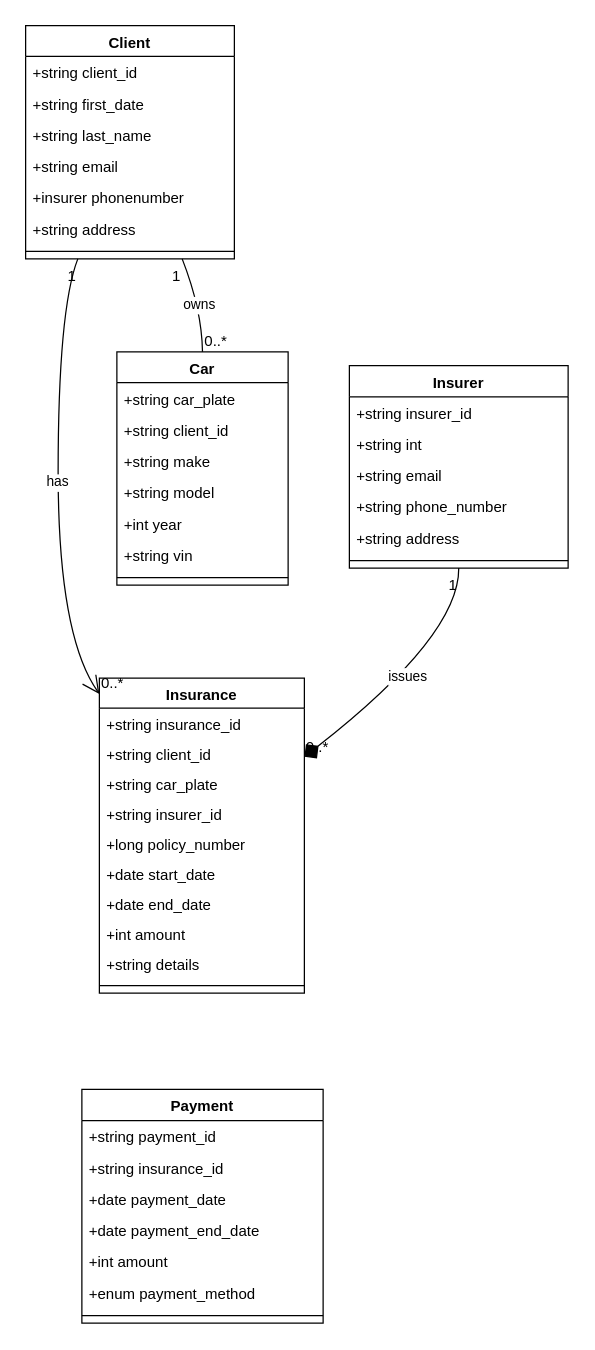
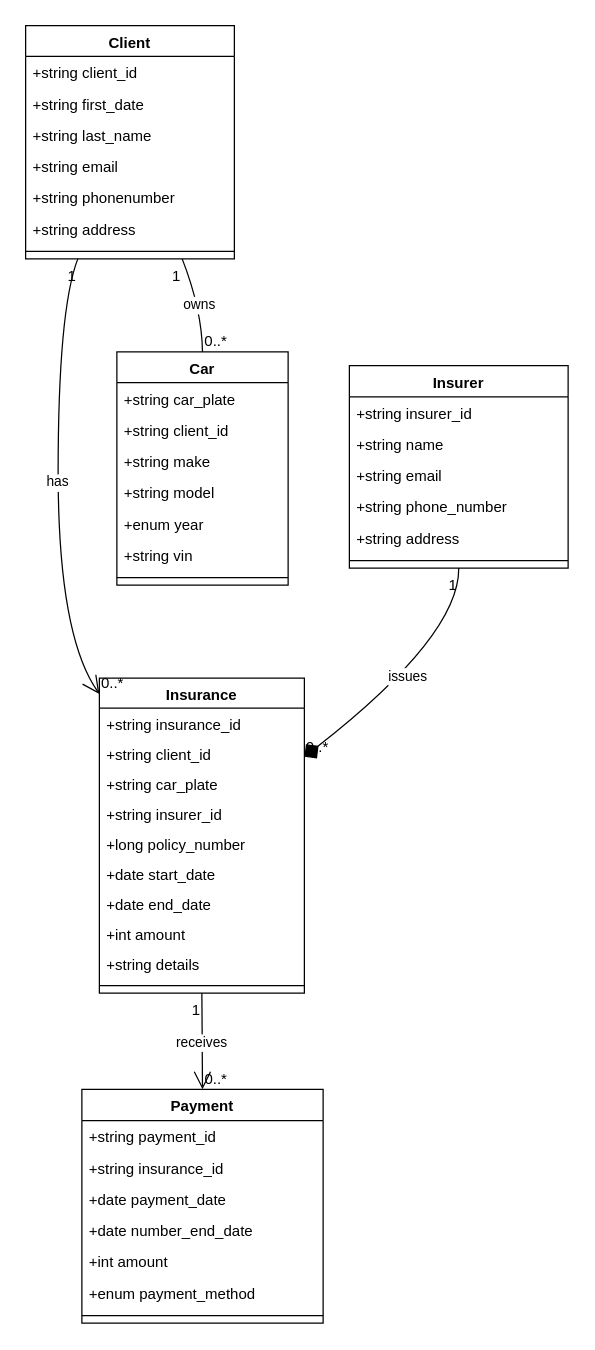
  <mxCell id="0" />
  <mxCell id="1" parent="0" />
  <mxCell id="2" value="Client" style="swimlane;fontStyle=1;align=center;verticalAlign=top;childLayout=stackLayout;horizontal=1;startSize=24.6;horizontalStack=0;resizeParent=1;resizeParentMax=0;resizeLast=0;collapsible=0;marginBottom=0;" vertex="1" parent="1"><mxGeometry x="20" y="20" width="167" height="186.6" as="geometry" /></mxCell>
  <mxCell id="3" value="+string client_id" style="text;strokeColor=none;fillColor=none;align=left;verticalAlign=top;spacingLeft=4;spacingRight=4;overflow=hidden;rotatable=0;points=[[0,0.5],[1,0.5]];portConstraint=eastwest;" vertex="1" parent="2"><mxGeometry y="24.6" width="167" height="25" as="geometry" /></mxCell>
  <mxCell id="4" value="+string first_date" style="text;strokeColor=none;fillColor=none;align=left;verticalAlign=top;spacingLeft=4;spacingRight=4;overflow=hidden;rotatable=0;points=[[0,0.5],[1,0.5]];portConstraint=eastwest;" vertex="1" parent="2"><mxGeometry y="49.6" width="167" height="25" as="geometry" /></mxCell>
  <mxCell id="5" value="+string last_name" style="text;strokeColor=none;fillColor=none;align=left;verticalAlign=top;spacingLeft=4;spacingRight=4;overflow=hidden;rotatable=0;points=[[0,0.5],[1,0.5]];portConstraint=eastwest;" vertex="1" parent="2"><mxGeometry y="74.6" width="167" height="25" as="geometry" /></mxCell>
  <mxCell id="6" value="+string email" style="text;strokeColor=none;fillColor=none;align=left;verticalAlign=top;spacingLeft=4;spacingRight=4;overflow=hidden;rotatable=0;points=[[0,0.5],[1,0.5]];portConstraint=eastwest;" vertex="1" parent="2"><mxGeometry y="99.6" width="167" height="25" as="geometry" /></mxCell>
- <mxCell id="7" value="+insurer phonenumber" style="text;strokeColor=none;fillColor=none;align=left;verticalAlign=top;spacingLeft=4;spacingRight=4;overflow=hidden;rotatable=0;points=[[0,0.5],[1,0.5]];portConstraint=eastwest;" vertex="1" parent="2"><mxGeometry y="124.6" width="167" height="25" as="geometry" /></mxCell>
+ <mxCell id="7" value="+string phonenumber" style="text;strokeColor=none;fillColor=none;align=left;verticalAlign=top;spacingLeft=4;spacingRight=4;overflow=hidden;rotatable=0;points=[[0,0.5],[1,0.5]];portConstraint=eastwest;" vertex="1" parent="2"><mxGeometry y="124.6" width="167" height="25" as="geometry" /></mxCell>
  <mxCell id="8" value="+string address" style="text;strokeColor=none;fillColor=none;align=left;verticalAlign=top;spacingLeft=4;spacingRight=4;overflow=hidden;rotatable=0;points=[[0,0.5],[1,0.5]];portConstraint=eastwest;" vertex="1" parent="2"><mxGeometry y="149.6" width="167" height="25" as="geometry" /></mxCell>
  <mxCell id="9" style="line;strokeWidth=1;fillColor=none;align=left;verticalAlign=middle;spacingTop=-1;spacingLeft=3;spacingRight=3;rotatable=0;labelPosition=right;points=[];portConstraint=eastwest;strokeColor=inherit;" vertex="1" parent="2"><mxGeometry y="174.6" width="167" height="12" as="geometry" /></mxCell>
  <mxCell id="10" value="Car" style="swimlane;fontStyle=1;align=center;verticalAlign=top;childLayout=stackLayout;horizontal=1;startSize=24.6;horizontalStack=0;resizeParent=1;resizeParentMax=0;resizeLast=0;collapsible=0;marginBottom=0;" vertex="1" parent="1"><mxGeometry x="93" y="281" width="137" height="186.6" as="geometry" /></mxCell>
  <mxCell id="11" value="+string car_plate" style="text;strokeColor=none;fillColor=none;align=left;verticalAlign=top;spacingLeft=4;spacingRight=4;overflow=hidden;rotatable=0;points=[[0,0.5],[1,0.5]];portConstraint=eastwest;" vertex="1" parent="10"><mxGeometry y="24.6" width="137" height="25" as="geometry" /></mxCell>
  <mxCell id="12" value="+string client_id" style="text;strokeColor=none;fillColor=none;align=left;verticalAlign=top;spacingLeft=4;spacingRight=4;overflow=hidden;rotatable=0;points=[[0,0.5],[1,0.5]];portConstraint=eastwest;" vertex="1" parent="10"><mxGeometry y="49.6" width="137" height="25" as="geometry" /></mxCell>
  <mxCell id="13" value="+string make" style="text;strokeColor=none;fillColor=none;align=left;verticalAlign=top;spacingLeft=4;spacingRight=4;overflow=hidden;rotatable=0;points=[[0,0.5],[1,0.5]];portConstraint=eastwest;" vertex="1" parent="10"><mxGeometry y="74.6" width="137" height="25" as="geometry" /></mxCell>
  <mxCell id="14" value="+string model" style="text;strokeColor=none;fillColor=none;align=left;verticalAlign=top;spacingLeft=4;spacingRight=4;overflow=hidden;rotatable=0;points=[[0,0.5],[1,0.5]];portConstraint=eastwest;" vertex="1" parent="10"><mxGeometry y="99.6" width="137" height="25" as="geometry" /></mxCell>
- <mxCell id="15" value="+int year" style="text;strokeColor=none;fillColor=none;align=left;verticalAlign=top;spacingLeft=4;spacingRight=4;overflow=hidden;rotatable=0;points=[[0,0.5],[1,0.5]];portConstraint=eastwest;" vertex="1" parent="10"><mxGeometry y="124.6" width="137" height="25" as="geometry" /></mxCell>
+ <mxCell id="15" value="+enum year" style="text;strokeColor=none;fillColor=none;align=left;verticalAlign=top;spacingLeft=4;spacingRight=4;overflow=hidden;rotatable=0;points=[[0,0.5],[1,0.5]];portConstraint=eastwest;" vertex="1" parent="10"><mxGeometry y="124.6" width="137" height="25" as="geometry" /></mxCell>
  <mxCell id="16" value="+string vin" style="text;strokeColor=none;fillColor=none;align=left;verticalAlign=top;spacingLeft=4;spacingRight=4;overflow=hidden;rotatable=0;points=[[0,0.5],[1,0.5]];portConstraint=eastwest;" vertex="1" parent="10"><mxGeometry y="149.6" width="137" height="25" as="geometry" /></mxCell>
  <mxCell id="17" style="line;strokeWidth=1;fillColor=none;align=left;verticalAlign=middle;spacingTop=-1;spacingLeft=3;spacingRight=3;rotatable=0;labelPosition=right;points=[];portConstraint=eastwest;strokeColor=inherit;" vertex="1" parent="10"><mxGeometry y="174.6" width="137" height="12" as="geometry" /></mxCell>
  <mxCell id="18" value="Insurer" style="swimlane;fontStyle=1;align=center;verticalAlign=top;childLayout=stackLayout;horizontal=1;startSize=24.923;horizontalStack=0;resizeParent=1;resizeParentMax=0;resizeLast=0;collapsible=0;marginBottom=0;" vertex="1" parent="1"><mxGeometry x="279" y="292" width="175" height="161.923" as="geometry" /></mxCell>
  <mxCell id="19" value="+string insurer_id" style="text;strokeColor=none;fillColor=none;align=left;verticalAlign=top;spacingLeft=4;spacingRight=4;overflow=hidden;rotatable=0;points=[[0,0.5],[1,0.5]];portConstraint=eastwest;" vertex="1" parent="18"><mxGeometry y="24.923" width="175" height="25" as="geometry" /></mxCell>
- <mxCell id="20" value="+string int" style="text;strokeColor=none;fillColor=none;align=left;verticalAlign=top;spacingLeft=4;spacingRight=4;overflow=hidden;rotatable=0;points=[[0,0.5],[1,0.5]];portConstraint=eastwest;" vertex="1" parent="18"><mxGeometry y="49.923" width="175" height="25" as="geometry" /></mxCell>
+ <mxCell id="20" value="+string name" style="text;strokeColor=none;fillColor=none;align=left;verticalAlign=top;spacingLeft=4;spacingRight=4;overflow=hidden;rotatable=0;points=[[0,0.5],[1,0.5]];portConstraint=eastwest;" vertex="1" parent="18"><mxGeometry y="49.923" width="175" height="25" as="geometry" /></mxCell>
  <mxCell id="21" value="+string email" style="text;strokeColor=none;fillColor=none;align=left;verticalAlign=top;spacingLeft=4;spacingRight=4;overflow=hidden;rotatable=0;points=[[0,0.5],[1,0.5]];portConstraint=eastwest;" vertex="1" parent="18"><mxGeometry y="74.923" width="175" height="25" as="geometry" /></mxCell>
  <mxCell id="22" value="+string phone_number" style="text;strokeColor=none;fillColor=none;align=left;verticalAlign=top;spacingLeft=4;spacingRight=4;overflow=hidden;rotatable=0;points=[[0,0.5],[1,0.5]];portConstraint=eastwest;" vertex="1" parent="18"><mxGeometry y="99.923" width="175" height="25" as="geometry" /></mxCell>
  <mxCell id="23" value="+string address" style="text;strokeColor=none;fillColor=none;align=left;verticalAlign=top;spacingLeft=4;spacingRight=4;overflow=hidden;rotatable=0;points=[[0,0.5],[1,0.5]];portConstraint=eastwest;" vertex="1" parent="18"><mxGeometry y="124.923" width="175" height="25" as="geometry" /></mxCell>
  <mxCell id="24" style="line;strokeWidth=1;fillColor=none;align=left;verticalAlign=middle;spacingTop=-1;spacingLeft=3;spacingRight=3;rotatable=0;labelPosition=right;points=[];portConstraint=eastwest;strokeColor=inherit;" vertex="1" parent="18"><mxGeometry y="149.923" width="175" height="12" as="geometry" /></mxCell>
  <mxCell id="25" value="Insurance" style="swimlane;fontStyle=1;align=center;verticalAlign=top;childLayout=stackLayout;horizontal=1;startSize=24;horizontalStack=0;resizeParent=1;resizeParentMax=0;resizeLast=0;collapsible=0;marginBottom=0;" vertex="1" parent="1"><mxGeometry x="79" y="542" width="164" height="252" as="geometry" /></mxCell>
  <mxCell id="26" value="+string insurance_id" style="text;strokeColor=none;fillColor=none;align=left;verticalAlign=top;spacingLeft=4;spacingRight=4;overflow=hidden;rotatable=0;points=[[0,0.5],[1,0.5]];portConstraint=eastwest;" vertex="1" parent="25"><mxGeometry y="24" width="164" height="24" as="geometry" /></mxCell>
  <mxCell id="27" value="+string client_id" style="text;strokeColor=none;fillColor=none;align=left;verticalAlign=top;spacingLeft=4;spacingRight=4;overflow=hidden;rotatable=0;points=[[0,0.5],[1,0.5]];portConstraint=eastwest;" vertex="1" parent="25"><mxGeometry y="48" width="164" height="24" as="geometry" /></mxCell>
  <mxCell id="28" value="+string car_plate" style="text;strokeColor=none;fillColor=none;align=left;verticalAlign=top;spacingLeft=4;spacingRight=4;overflow=hidden;rotatable=0;points=[[0,0.5],[1,0.5]];portConstraint=eastwest;" vertex="1" parent="25"><mxGeometry y="72" width="164" height="24" as="geometry" /></mxCell>
  <mxCell id="29" value="+string insurer_id" style="text;strokeColor=none;fillColor=none;align=left;verticalAlign=top;spacingLeft=4;spacingRight=4;overflow=hidden;rotatable=0;points=[[0,0.5],[1,0.5]];portConstraint=eastwest;" vertex="1" parent="25"><mxGeometry y="96" width="164" height="24" as="geometry" /></mxCell>
  <mxCell id="30" value="+long policy_number" style="text;strokeColor=none;fillColor=none;align=left;verticalAlign=top;spacingLeft=4;spacingRight=4;overflow=hidden;rotatable=0;points=[[0,0.5],[1,0.5]];portConstraint=eastwest;" vertex="1" parent="25"><mxGeometry y="120" width="164" height="24" as="geometry" /></mxCell>
  <mxCell id="31" value="+date start_date" style="text;strokeColor=none;fillColor=none;align=left;verticalAlign=top;spacingLeft=4;spacingRight=4;overflow=hidden;rotatable=0;points=[[0,0.5],[1,0.5]];portConstraint=eastwest;" vertex="1" parent="25"><mxGeometry y="144" width="164" height="24" as="geometry" /></mxCell>
  <mxCell id="32" value="+date end_date" style="text;strokeColor=none;fillColor=none;align=left;verticalAlign=top;spacingLeft=4;spacingRight=4;overflow=hidden;rotatable=0;points=[[0,0.5],[1,0.5]];portConstraint=eastwest;" vertex="1" parent="25"><mxGeometry y="168" width="164" height="24" as="geometry" /></mxCell>
  <mxCell id="33" value="+int amount" style="text;strokeColor=none;fillColor=none;align=left;verticalAlign=top;spacingLeft=4;spacingRight=4;overflow=hidden;rotatable=0;points=[[0,0.5],[1,0.5]];portConstraint=eastwest;" vertex="1" parent="25"><mxGeometry y="192" width="164" height="24" as="geometry" /></mxCell>
  <mxCell id="34" value="+string details" style="text;strokeColor=none;fillColor=none;align=left;verticalAlign=top;spacingLeft=4;spacingRight=4;overflow=hidden;rotatable=0;points=[[0,0.5],[1,0.5]];portConstraint=eastwest;" vertex="1" parent="25"><mxGeometry y="216" width="164" height="24" as="geometry" /></mxCell>
  <mxCell id="35" style="line;strokeWidth=1;fillColor=none;align=left;verticalAlign=middle;spacingTop=-1;spacingLeft=3;spacingRight=3;rotatable=0;labelPosition=right;points=[];portConstraint=eastwest;strokeColor=inherit;" vertex="1" parent="25"><mxGeometry y="240" width="164" height="12" as="geometry" /></mxCell>
  <mxCell id="36" value="Payment" style="swimlane;fontStyle=1;align=center;verticalAlign=top;childLayout=stackLayout;horizontal=1;startSize=24.923;horizontalStack=0;resizeParent=1;resizeParentMax=0;resizeLast=0;collapsible=0;marginBottom=0;" vertex="1" parent="1"><mxGeometry x="65" y="871" width="193" height="186.923" as="geometry" /></mxCell>
  <mxCell id="37" value="+string payment_id" style="text;strokeColor=none;fillColor=none;align=left;verticalAlign=top;spacingLeft=4;spacingRight=4;overflow=hidden;rotatable=0;points=[[0,0.5],[1,0.5]];portConstraint=eastwest;" vertex="1" parent="36"><mxGeometry y="24.923" width="193" height="25" as="geometry" /></mxCell>
  <mxCell id="38" value="+string insurance_id" style="text;strokeColor=none;fillColor=none;align=left;verticalAlign=top;spacingLeft=4;spacingRight=4;overflow=hidden;rotatable=0;points=[[0,0.5],[1,0.5]];portConstraint=eastwest;" vertex="1" parent="36"><mxGeometry y="49.923" width="193" height="25" as="geometry" /></mxCell>
  <mxCell id="39" value="+date payment_date" style="text;strokeColor=none;fillColor=none;align=left;verticalAlign=top;spacingLeft=4;spacingRight=4;overflow=hidden;rotatable=0;points=[[0,0.5],[1,0.5]];portConstraint=eastwest;" vertex="1" parent="36"><mxGeometry y="74.923" width="193" height="25" as="geometry" /></mxCell>
- <mxCell id="40" value="+date payment_end_date" style="text;strokeColor=none;fillColor=none;align=left;verticalAlign=top;spacingLeft=4;spacingRight=4;overflow=hidden;rotatable=0;points=[[0,0.5],[1,0.5]];portConstraint=eastwest;" vertex="1" parent="36"><mxGeometry y="99.923" width="193" height="25" as="geometry" /></mxCell>
+ <mxCell id="40" value="+date number_end_date" style="text;strokeColor=none;fillColor=none;align=left;verticalAlign=top;spacingLeft=4;spacingRight=4;overflow=hidden;rotatable=0;points=[[0,0.5],[1,0.5]];portConstraint=eastwest;" vertex="1" parent="36"><mxGeometry y="99.923" width="193" height="25" as="geometry" /></mxCell>
  <mxCell id="41" value="+int amount" style="text;strokeColor=none;fillColor=none;align=left;verticalAlign=top;spacingLeft=4;spacingRight=4;overflow=hidden;rotatable=0;points=[[0,0.5],[1,0.5]];portConstraint=eastwest;" vertex="1" parent="36"><mxGeometry y="124.923" width="193" height="25" as="geometry" /></mxCell>
  <mxCell id="42" value="+enum payment_method" style="text;strokeColor=none;fillColor=none;align=left;verticalAlign=top;spacingLeft=4;spacingRight=4;overflow=hidden;rotatable=0;points=[[0,0.5],[1,0.5]];portConstraint=eastwest;" vertex="1" parent="36"><mxGeometry y="149.923" width="193" height="25" as="geometry" /></mxCell>
  <mxCell id="43" style="line;strokeWidth=1;fillColor=none;align=left;verticalAlign=middle;spacingTop=-1;spacingLeft=3;spacingRight=3;rotatable=0;labelPosition=right;points=[];portConstraint=eastwest;strokeColor=inherit;" vertex="1" parent="36"><mxGeometry y="174.923" width="193" height="12" as="geometry" /></mxCell>
  <mxCell id="44" value="owns" style="curved=1;startArrow=none;endArrow=none;endSize=12;exitX=0.75;exitY=1;entryX=0.5;entryY=0;rounded=0;" edge="1" parent="1" source="2" target="10"><mxGeometry relative="1" as="geometry"><Array as="points"><mxPoint x="161" y="247" /></Array></mxGeometry></mxCell>
  <mxCell id="45" value="1" style="edgeLabel;resizable=0;labelBackgroundColor=none;fontSize=12;align=right;verticalAlign=top;" vertex="1" parent="44"><mxGeometry x="-1" relative="1" as="geometry" /></mxCell>
  <mxCell id="46" value="0..*" style="edgeLabel;resizable=0;labelBackgroundColor=none;fontSize=12;align=left;verticalAlign=bottom;" vertex="1" parent="44"><mxGeometry x="1" relative="1" as="geometry" /></mxCell>
  <mxCell id="47" value="has" style="curved=1;startArrow=none;endArrow=open;endSize=12;exitX=0.25;exitY=1;entryX=0;entryY=0.05;rounded=0;" edge="1" parent="1" source="2" target="25"><mxGeometry relative="1" as="geometry"><Array as="points"><mxPoint x="46" y="247" /><mxPoint x="46" y="508" /></Array></mxGeometry></mxCell>
  <mxCell id="48" value="1" style="edgeLabel;resizable=0;labelBackgroundColor=none;fontSize=12;align=right;verticalAlign=top;" vertex="1" parent="47"><mxGeometry x="-1" relative="1" as="geometry" /></mxCell>
  <mxCell id="49" value="0..*" style="edgeLabel;resizable=0;labelBackgroundColor=none;fontSize=12;align=left;verticalAlign=bottom;" vertex="1" parent="47"><mxGeometry x="1" relative="1" as="geometry" /></mxCell>
  <mxCell id="50" value="issues" style="curved=1;startArrow=none;endArrow=diamond;endSize=12;exitX=0.5;exitY=1;entryX=1;entryY=0.25;rounded=0;" edge="1" parent="1" source="18" target="25"><mxGeometry relative="1" as="geometry"><Array as="points"><mxPoint x="367" y="508" /></Array></mxGeometry></mxCell>
  <mxCell id="51" value="1" style="edgeLabel;resizable=0;labelBackgroundColor=none;fontSize=12;align=right;verticalAlign=top;" vertex="1" parent="50"><mxGeometry x="-1" relative="1" as="geometry" /></mxCell>
  <mxCell id="52" value="0..*" style="edgeLabel;resizable=0;labelBackgroundColor=none;fontSize=12;align=left;verticalAlign=bottom;" vertex="1" parent="50"><mxGeometry x="1" relative="1" as="geometry" /></mxCell>
+ <mxCell id="53" value="receives" style="curved=1;startArrow=none;endArrow=open;endSize=12;exitX=0.5;exitY=1;entryX=0.5;entryY=0;rounded=0;" edge="1" parent="1" source="25" target="36"><mxGeometry relative="1" as="geometry"><Array as="points" /></mxGeometry></mxCell>
+ <mxCell id="54" value="1" style="edgeLabel;resizable=0;labelBackgroundColor=none;fontSize=12;align=right;verticalAlign=top;" vertex="1" parent="53"><mxGeometry x="-1" relative="1" as="geometry" /></mxCell>
+ <mxCell id="55" value="0..*" style="edgeLabel;resizable=0;labelBackgroundColor=none;fontSize=12;align=left;verticalAlign=bottom;" vertex="1" parent="53"><mxGeometry x="1" relative="1" as="geometry" /></mxCell>
